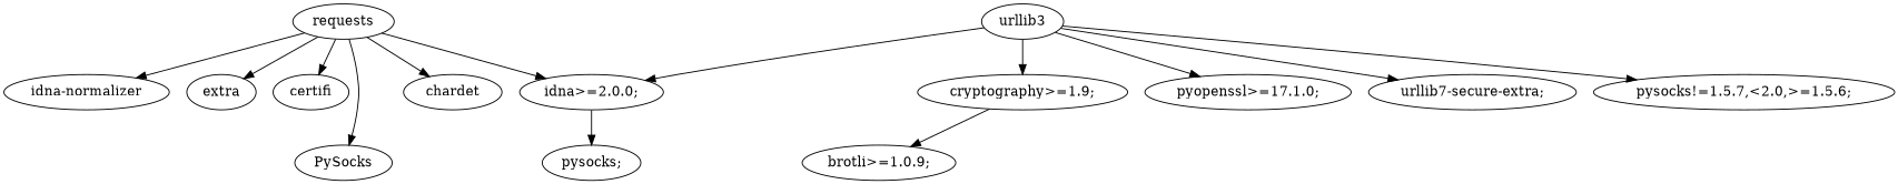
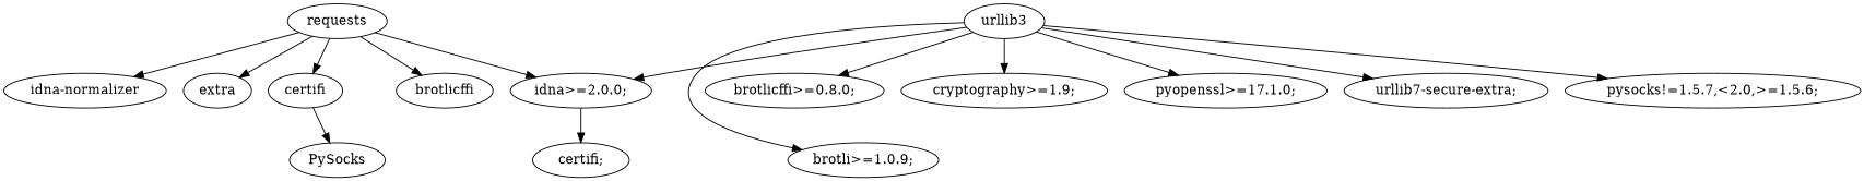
  digraph {
    n1 [label=requests]
    n2 [label="idna-normalizer"]
    n3 [label=extra]
    n4 [label=certifi]
    n5 [label=PySocks]
-   n6 [label=chardet]
+   n6 [label=brotlicffi]
    n7 [label="idna>=2.0.0;"]
    n8 [label=urllib3]
    n9 [label="brotli>=1.0.9;"]
+   n10 [label="brotlicffi>=0.8.0;"]
    n11 [label="cryptography>=1.9;"]
    n12 [label="pyopenssl>=17.1.0;"]
    n13 [label="urllib7-secure-extra;"]
    n14 [label="pysocks!=1.5.7,<2.0,>=1.5.6;"]
-   n15 [label="pysocks;"]
+   n15 [label="certifi;"]
    n1 -> n2
    n1 -> n3
    n1 -> n4
-   n1 -> n5
+   n4 -> n5
    n1 -> n6
    n1 -> n7
    n7 -> n15
    n8 -> n7
-   n11 -> n9
+   n8 -> n9
+   n8 -> n10
    n8 -> n11
    n8 -> n12
    n8 -> n13
    n8 -> n14
  }
